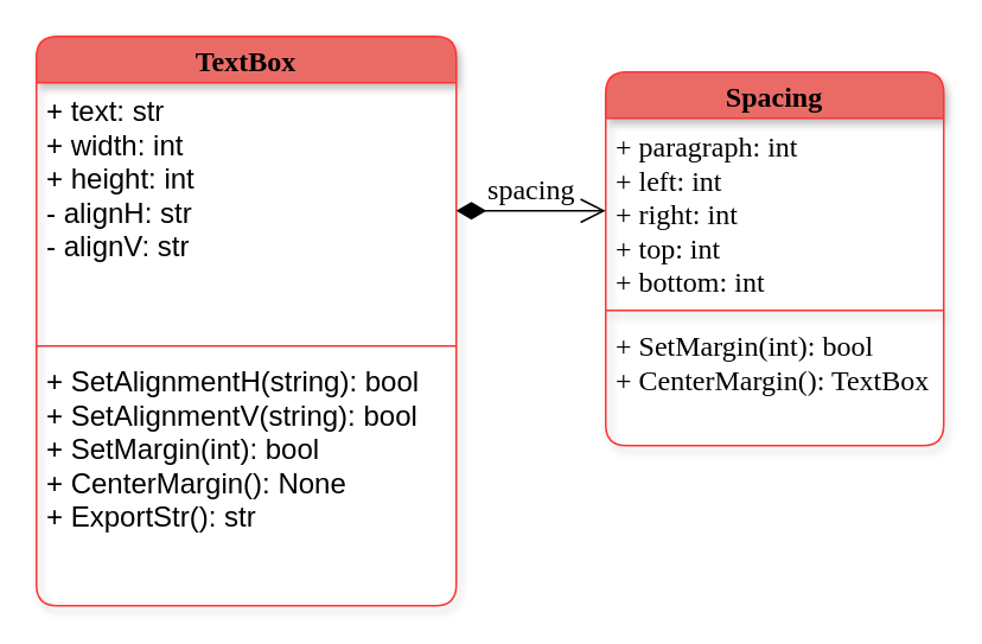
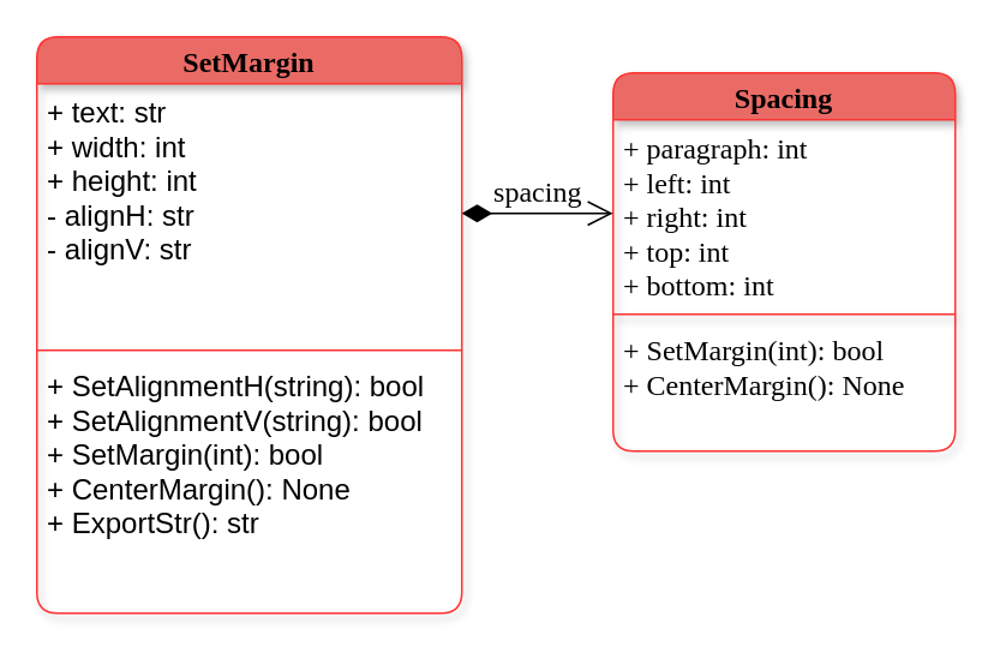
  <mxCell id="0" />
  <mxCell id="1" parent="0" />
- <mxCell id="2" value="TextBox" style="swimlane;fontStyle=1;align=center;verticalAlign=middle;childLayout=stackLayout;horizontal=1;startSize=26;horizontalStack=0;resizeParent=1;resizeParentMax=0;resizeLast=0;collapsible=1;marginBottom=0;rounded=1;fontFamily=Ubuntu;fontSize=16;swimlaneFillColor=none;shadow=1;glass=0;sketch=0;swimlaneLine=1;perimeterSpacing=1;labelBackgroundColor=none;labelBorderColor=none;fillColor=#EA6B66;strokeColor=#FF3333;fontColor=default;" parent="1" vertex="1"><mxGeometry x="20" y="20" width="236" height="320" as="geometry"><mxRectangle x="390" y="110" width="120" height="30" as="alternateBounds" /></mxGeometry></mxCell>
+ <mxCell id="2" value="SetMargin" style="swimlane;fontStyle=1;align=center;verticalAlign=middle;childLayout=stackLayout;horizontal=1;startSize=26;horizontalStack=0;resizeParent=1;resizeParentMax=0;resizeLast=0;collapsible=1;marginBottom=0;rounded=1;fontFamily=Ubuntu;fontSize=16;swimlaneFillColor=none;shadow=1;glass=0;sketch=0;swimlaneLine=1;perimeterSpacing=1;labelBackgroundColor=none;labelBorderColor=none;fillColor=#EA6B66;strokeColor=#FF3333;fontColor=default;" parent="1" vertex="1"><mxGeometry x="20" y="20" width="236" height="320" as="geometry"><mxRectangle x="390" y="110" width="120" height="30" as="alternateBounds" /></mxGeometry></mxCell>
  <mxCell id="3" value="+ text: str&#10;+ width: int&#10;+ height: int&#10;- alignH: str&#10;- alignV: str" style="text;strokeColor=none;fillColor=none;align=left;verticalAlign=top;spacingLeft=4;spacingRight=4;overflow=hidden;rotatable=0;points=[[0,0.5],[1,0.5]];portConstraint=eastwest;rounded=1;fontFamily=Helvetica;fontSize=16;startSize=26;" parent="2" vertex="1"><mxGeometry y="26" width="236" height="144" as="geometry" /></mxCell>
  <mxCell id="4" value="" style="line;strokeWidth=1;fillColor=none;align=left;verticalAlign=middle;spacingTop=-1;spacingLeft=3;spacingRight=3;rotatable=0;labelPosition=right;points=[];portConstraint=eastwest;rounded=1;fontFamily=Helvetica;fontSize=16;startSize=26;shadow=0;strokeColor=#FF3333;" parent="2" vertex="1"><mxGeometry y="170" width="236" height="8" as="geometry" /></mxCell>
  <mxCell id="5" value="+ SetAlignmentH(string): bool&#10;+ SetAlignmentV(string): bool&#10;+ SetMargin(int): bool&#10;+ CenterMargin(): None&#10;+ ExportStr(): str" style="text;strokeColor=none;fillColor=none;align=left;verticalAlign=top;spacingLeft=4;spacingRight=4;overflow=hidden;rotatable=0;points=[[0,0.5],[1,0.5]];portConstraint=eastwest;rounded=1;fontFamily=Helvetica;fontSize=16;startSize=26;" parent="2" vertex="1"><mxGeometry y="178" width="236" height="142" as="geometry" /></mxCell>
  <mxCell id="6" value="Spacing" style="swimlane;fontStyle=1;align=center;verticalAlign=middle;childLayout=stackLayout;horizontal=1;startSize=26;horizontalStack=0;resizeParent=1;resizeParentMax=0;resizeLast=0;collapsible=1;marginBottom=0;rounded=1;shadow=1;glass=0;labelBackgroundColor=none;labelBorderColor=none;sketch=0;fontFamily=Ubuntu;fontSize=16;fillColor=#EA6B66;strokeColor=#FF3333;fontColor=default;swimlaneFillColor=none;" parent="1" vertex="1"><mxGeometry x="340" y="40" width="190" height="210" as="geometry" /></mxCell>
  <mxCell id="7" value="+ paragraph: int&#10;+ left: int&#10;+ right: int&#10;+ top: int&#10;+ bottom: int" style="text;strokeColor=none;fillColor=none;align=left;verticalAlign=top;spacingLeft=4;spacingRight=4;overflow=hidden;rotatable=0;points=[[0,0.5],[1,0.5]];portConstraint=eastwest;rounded=1;shadow=1;glass=0;labelBackgroundColor=none;labelBorderColor=none;sketch=0;fontFamily=Ubuntu;fontSize=16;startSize=26;" parent="6" vertex="1"><mxGeometry y="26" width="190" height="104" as="geometry" /></mxCell>
  <mxCell id="8" value="" style="line;strokeWidth=1;fillColor=none;align=left;verticalAlign=middle;spacingTop=-1;spacingLeft=3;spacingRight=3;rotatable=0;labelPosition=right;points=[];portConstraint=eastwest;rounded=1;shadow=1;glass=0;labelBackgroundColor=none;labelBorderColor=none;sketch=0;fontFamily=Ubuntu;fontSize=16;startSize=26;strokeColor=#FF3333;" parent="6" vertex="1"><mxGeometry y="130" width="190" height="8" as="geometry" /></mxCell>
- <mxCell id="9" value="+ SetMargin(int): bool&#10;+ CenterMargin(): TextBox" style="text;strokeColor=none;fillColor=none;align=left;verticalAlign=top;spacingLeft=4;spacingRight=4;overflow=hidden;rotatable=0;points=[[0,0.5],[1,0.5]];portConstraint=eastwest;rounded=1;shadow=1;glass=0;labelBackgroundColor=none;labelBorderColor=none;sketch=0;fontFamily=Ubuntu;fontSize=16;startSize=26;" parent="6" vertex="1"><mxGeometry y="138" width="190" height="72" as="geometry" /></mxCell>
+ <mxCell id="9" value="+ SetMargin(int): bool&#10;+ CenterMargin(): None" style="text;strokeColor=none;fillColor=none;align=left;verticalAlign=top;spacingLeft=4;spacingRight=4;overflow=hidden;rotatable=0;points=[[0,0.5],[1,0.5]];portConstraint=eastwest;rounded=1;shadow=1;glass=0;labelBackgroundColor=none;labelBorderColor=none;sketch=0;fontFamily=Ubuntu;fontSize=16;startSize=26;" parent="6" vertex="1"><mxGeometry y="138" width="190" height="72" as="geometry" /></mxCell>
  <mxCell id="10" value="&lt;div style=&quot;&quot;&gt;spacing&lt;/div&gt;" style="endArrow=open;html=1;endSize=12;startArrow=diamondThin;startSize=14;startFill=1;edgeStyle=orthogonalEdgeStyle;align=center;verticalAlign=bottom;rounded=0;fontFamily=Ubuntu;fontSize=16;fontColor=default;" parent="1" source="3" target="7" edge="1"><mxGeometry relative="1" as="geometry"><mxPoint x="262" y="-10" as="sourcePoint" /><mxPoint x="422" y="-10" as="targetPoint" /><mxPoint as="offset" /></mxGeometry></mxCell>
